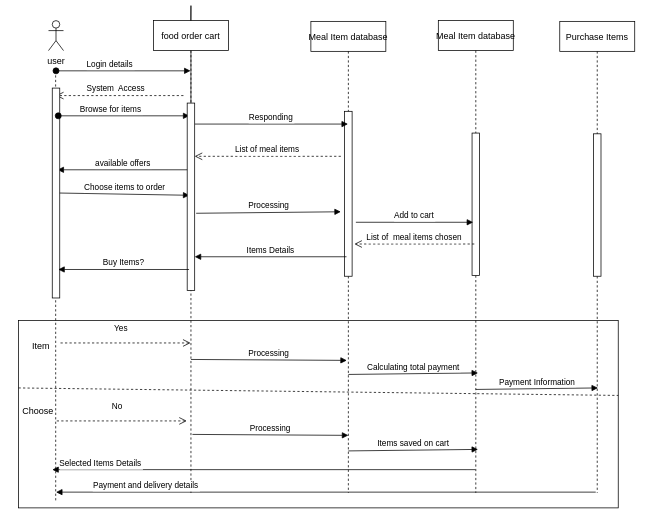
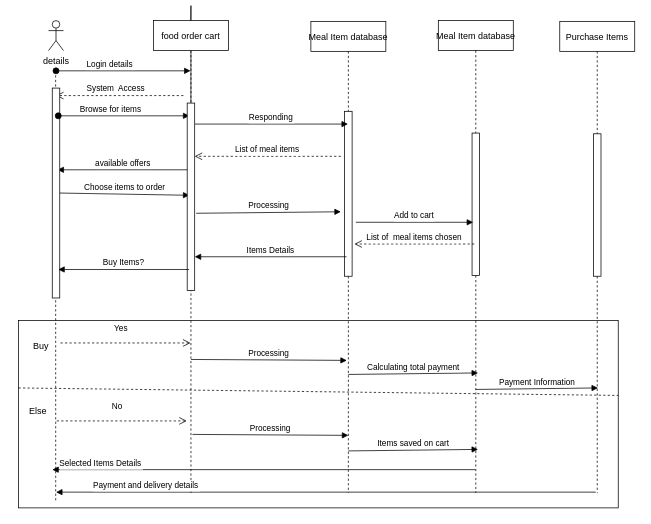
  <mxCell id="0" />
  <mxCell id="1" parent="0" />
  <mxCell id="2" style="edgeStyle=orthogonalEdgeStyle;rounded=0;orthogonalLoop=1;jettySize=auto;html=1;" edge="1" parent="1" target="15"><mxGeometry relative="1" as="geometry"><mxPoint x="253.5" y="280" as="sourcePoint" /></mxGeometry></mxCell>
  <mxCell id="3" value="Meal Item database" style="shape=umlLifeline;perimeter=lifelinePerimeter;container=1;collapsible=0;recursiveResize=0;rounded=0;shadow=0;strokeWidth=1;" parent="1" vertex="1"><mxGeometry x="414" y="21" width="100" height="629" as="geometry" /></mxCell>
  <mxCell id="4" value="" style="points=[];perimeter=orthogonalPerimeter;rounded=0;shadow=0;strokeWidth=1;" parent="3" vertex="1"><mxGeometry x="45" y="120" width="10" height="220" as="geometry" /></mxCell>
  <mxCell id="5" value="Responding" style="verticalAlign=bottom;endArrow=block;shadow=0;strokeWidth=1;" parent="1" target="3" edge="1"><mxGeometry relative="1" as="geometry"><mxPoint x="259" y="158" as="sourcePoint" /><mxPoint x="458" y="230.82" as="targetPoint" /></mxGeometry></mxCell>
  <mxCell id="6" value="available offers" style="verticalAlign=bottom;endArrow=block;entryX=1;entryY=0;shadow=0;strokeWidth=1;" parent="1" edge="1"><mxGeometry relative="1" as="geometry"><mxPoint x="250.5" y="219" as="sourcePoint" /><mxPoint x="76" y="219" as="targetPoint" /></mxGeometry></mxCell>
- <mxCell id="7" value="user" style="shape=umlActor;verticalLabelPosition=bottom;verticalAlign=top;html=1;outlineConnect=0;" vertex="1" parent="1"><mxGeometry x="64" y="20" width="20" height="40" as="geometry" /></mxCell>
+ <mxCell id="7" value="details" style="shape=umlActor;verticalLabelPosition=bottom;verticalAlign=top;html=1;outlineConnect=0;" vertex="1" parent="1"><mxGeometry x="64" y="20" width="20" height="40" as="geometry" /></mxCell>
  <mxCell id="8" value="" style="endArrow=none;dashed=1;html=1;rounded=0;startArrow=none;exitX=0.062;exitY=0.96;exitDx=0;exitDy=0;exitPerimeter=0;" edge="1" parent="1" source="35"><mxGeometry width="50" height="50" relative="1" as="geometry"><mxPoint x="74" y="650" as="sourcePoint" /><mxPoint x="73.5" y="90" as="targetPoint" /></mxGeometry></mxCell>
  <mxCell id="9" value="System  Access" style="verticalAlign=bottom;endArrow=open;dashed=1;endSize=8;shadow=0;strokeWidth=1;" edge="1" parent="1"><mxGeometry x="0.059" relative="1" as="geometry"><mxPoint x="74" y="120" as="targetPoint" /><mxPoint x="244" y="120" as="sourcePoint" /><mxPoint as="offset" /></mxGeometry></mxCell>
  <mxCell id="10" value="" style="points=[];perimeter=orthogonalPerimeter;rounded=0;shadow=0;strokeWidth=1;" vertex="1" parent="1"><mxGeometry x="69" y="110" width="10" height="280" as="geometry" /></mxCell>
  <mxCell id="11" value="Browse for items" style="verticalAlign=bottom;startArrow=oval;endArrow=block;startSize=8;shadow=0;strokeWidth=1;" edge="1" parent="1"><mxGeometry x="-0.2" relative="1" as="geometry"><mxPoint x="77" y="147" as="sourcePoint" /><mxPoint x="252" y="147" as="targetPoint" /><mxPoint as="offset" /></mxGeometry></mxCell>
  <mxCell id="12" value="List of meal items" style="verticalAlign=bottom;endArrow=open;dashed=1;endSize=8;shadow=0;strokeWidth=1;" edge="1" parent="1"><mxGeometry relative="1" as="geometry"><mxPoint x="259" y="201" as="targetPoint" /><mxPoint x="454" y="201" as="sourcePoint" /></mxGeometry></mxCell>
  <mxCell id="13" value="Choose items to order" style="verticalAlign=bottom;endArrow=block;shadow=0;strokeWidth=1;" edge="1" parent="1"><mxGeometry relative="1" as="geometry"><mxPoint x="79" y="250" as="sourcePoint" /><mxPoint x="252" y="253" as="targetPoint" /></mxGeometry></mxCell>
  <mxCell id="14" value="Processing" style="verticalAlign=bottom;endArrow=block;shadow=0;strokeWidth=1;" edge="1" parent="1"><mxGeometry relative="1" as="geometry"><mxPoint x="261" y="277" as="sourcePoint" /><mxPoint x="454" y="275" as="targetPoint" /></mxGeometry></mxCell>
  <mxCell id="15" value="food order cart" style="shape=umlLifeline;perimeter=lifelinePerimeter;container=1;collapsible=0;recursiveResize=0;rounded=0;shadow=0;strokeWidth=1;" vertex="1" parent="1"><mxGeometry x="204" y="20" width="100" height="630" as="geometry" /></mxCell>
  <mxCell id="16" value="Login details" style="verticalAlign=bottom;startArrow=oval;endArrow=block;startSize=8;shadow=0;strokeWidth=1;" edge="1" parent="15" target="15"><mxGeometry x="-0.2" relative="1" as="geometry"><mxPoint x="-130" y="67" as="sourcePoint" /><mxPoint x="45" y="87" as="targetPoint" /><mxPoint as="offset" /></mxGeometry></mxCell>
  <mxCell id="17" value="" style="points=[];perimeter=orthogonalPerimeter;rounded=0;shadow=0;strokeWidth=1;" vertex="1" parent="15"><mxGeometry x="45" y="110" width="10" height="250" as="geometry" /></mxCell>
  <mxCell id="18" value="Items Details" style="verticalAlign=bottom;endArrow=block;entryX=1;entryY=0;shadow=0;strokeWidth=1;" edge="1" parent="1"><mxGeometry relative="1" as="geometry"><mxPoint x="461.5" y="335" as="sourcePoint" /><mxPoint x="259" y="335" as="targetPoint" /></mxGeometry></mxCell>
  <mxCell id="19" value="Buy Items?" style="verticalAlign=bottom;endArrow=block;entryX=1;entryY=0;shadow=0;strokeWidth=1;" edge="1" parent="1"><mxGeometry relative="1" as="geometry"><mxPoint x="251.5" y="352" as="sourcePoint" /><mxPoint x="77" y="352" as="targetPoint" /></mxGeometry></mxCell>
  <mxCell id="20" value="Meal Item database" style="shape=umlLifeline;perimeter=lifelinePerimeter;container=1;collapsible=0;recursiveResize=0;rounded=0;shadow=0;strokeWidth=1;" vertex="1" parent="1"><mxGeometry x="584" y="20" width="100" height="630" as="geometry" /></mxCell>
  <mxCell id="21" value="" style="points=[];perimeter=orthogonalPerimeter;rounded=0;shadow=0;strokeWidth=1;" vertex="1" parent="20"><mxGeometry x="45" y="150" width="10" height="190" as="geometry" /></mxCell>
  <mxCell id="22" value="List of  meal items chosen" style="verticalAlign=bottom;endArrow=open;dashed=1;endSize=8;shadow=0;strokeWidth=1;" edge="1" parent="20"><mxGeometry relative="1" as="geometry"><mxPoint x="-112" y="298" as="targetPoint" /><mxPoint x="48" y="298" as="sourcePoint" /></mxGeometry></mxCell>
  <mxCell id="23" value="Add to cart" style="verticalAlign=bottom;endArrow=block;shadow=0;strokeWidth=1;" edge="1" parent="1"><mxGeometry relative="1" as="geometry"><mxPoint x="474" y="289" as="sourcePoint" /><mxPoint x="630.5" y="289" as="targetPoint" /></mxGeometry></mxCell>
  <mxCell id="24" value="Purchase Items" style="shape=umlLifeline;perimeter=lifelinePerimeter;container=1;collapsible=0;recursiveResize=0;rounded=0;shadow=0;strokeWidth=1;" vertex="1" parent="1"><mxGeometry x="746" y="21" width="100" height="629" as="geometry" /></mxCell>
  <mxCell id="25" value="" style="points=[];perimeter=orthogonalPerimeter;rounded=0;shadow=0;strokeWidth=1;" vertex="1" parent="24"><mxGeometry x="45" y="150" width="10" height="190" as="geometry" /></mxCell>
  <mxCell id="26" value="Yes" style="verticalAlign=bottom;endArrow=open;dashed=1;endSize=8;shadow=0;strokeWidth=1;" edge="1" parent="1" target="15"><mxGeometry x="-0.064" y="10" relative="1" as="geometry"><mxPoint x="229.5" y="450" as="targetPoint" /><mxPoint x="80" y="450" as="sourcePoint" /><mxPoint as="offset" /></mxGeometry></mxCell>
  <mxCell id="27" value="Processing" style="verticalAlign=bottom;endArrow=block;shadow=0;strokeWidth=1;entryX=0.48;entryY=0.719;entryDx=0;entryDy=0;entryPerimeter=0;" edge="1" parent="1" target="3"><mxGeometry relative="1" as="geometry"><mxPoint x="254" y="472" as="sourcePoint" /><mxPoint x="447" y="470" as="targetPoint" /></mxGeometry></mxCell>
  <mxCell id="28" value="Calculating total payment" style="verticalAlign=bottom;endArrow=block;shadow=0;strokeWidth=1;" edge="1" parent="1"><mxGeometry relative="1" as="geometry"><mxPoint x="464" y="492" as="sourcePoint" /><mxPoint x="637" y="490" as="targetPoint" /></mxGeometry></mxCell>
  <mxCell id="29" value="Payment Information" style="verticalAlign=bottom;endArrow=block;shadow=0;strokeWidth=1;" edge="1" parent="1"><mxGeometry relative="1" as="geometry"><mxPoint x="634" y="512" as="sourcePoint" /><mxPoint x="797" y="510" as="targetPoint" /></mxGeometry></mxCell>
  <mxCell id="30" value="No" style="verticalAlign=bottom;endArrow=open;dashed=1;endSize=8;shadow=0;strokeWidth=1;" edge="1" parent="1"><mxGeometry x="-0.064" y="10" relative="1" as="geometry"><mxPoint x="248.5" y="554" as="targetPoint" /><mxPoint x="75" y="554" as="sourcePoint" /><mxPoint as="offset" /></mxGeometry></mxCell>
  <mxCell id="31" value="Processing" style="verticalAlign=bottom;endArrow=block;shadow=0;strokeWidth=1;entryX=0.48;entryY=0.719;entryDx=0;entryDy=0;entryPerimeter=0;" edge="1" parent="1"><mxGeometry relative="1" as="geometry"><mxPoint x="256" y="572" as="sourcePoint" /><mxPoint x="464" y="573.251" as="targetPoint" /></mxGeometry></mxCell>
  <mxCell id="32" value="Items saved on cart" style="verticalAlign=bottom;endArrow=block;shadow=0;strokeWidth=1;" edge="1" parent="1"><mxGeometry relative="1" as="geometry"><mxPoint x="464" y="594" as="sourcePoint" /><mxPoint x="637" y="592" as="targetPoint" /></mxGeometry></mxCell>
  <mxCell id="33" value="Selected Items Details" style="verticalAlign=bottom;endArrow=block;entryX=1;entryY=0;shadow=0;strokeWidth=1;" edge="1" parent="1"><mxGeometry x="0.77" y="1" relative="1" as="geometry"><mxPoint x="633.5" y="619" as="sourcePoint" /><mxPoint x="69" y="619" as="targetPoint" /><mxPoint as="offset" /></mxGeometry></mxCell>
  <mxCell id="34" value="Payment and delivery details" style="verticalAlign=bottom;endArrow=block;entryX=1;entryY=0;shadow=0;strokeWidth=1;exitX=0.48;exitY=1;exitDx=0;exitDy=0;exitPerimeter=0;" edge="1" parent="1"><mxGeometry x="0.667" relative="1" as="geometry"><mxPoint x="794" y="649" as="sourcePoint" /><mxPoint x="74" y="649" as="targetPoint" /><mxPoint as="offset" /></mxGeometry></mxCell>
  <mxCell id="35" value="" style="rounded=0;whiteSpace=wrap;html=1;fillColor=none;" vertex="1" parent="1"><mxGeometry y="420" width="800" height="250" as="geometry" x="24" /></mxCell>
  <mxCell id="36" value="" style="endArrow=none;dashed=1;html=1;rounded=0;exitX=0;exitY=0.36;exitDx=0;exitDy=0;exitPerimeter=0;" edge="1" parent="1" source="35"><mxGeometry width="50" height="50" relative="1" as="geometry"><mxPoint x="344" y="480" as="sourcePoint" /><mxPoint x="824" y="520" as="targetPoint" /></mxGeometry></mxCell>
- <mxCell id="37" value="Item" style="text;html=1;strokeColor=none;fillColor=none;align=center;verticalAlign=middle;whiteSpace=wrap;rounded=0;" vertex="1" parent="1"><mxGeometry y="440" width="60" height="30" as="geometry" x="24" /></mxCell>
- <mxCell id="38" value="Choose" style="text;html=1;strokeColor=none;fillColor=none;align=center;verticalAlign=middle;whiteSpace=wrap;rounded=0;" vertex="1" parent="1"><mxGeometry x="20" y="526" width="60" height="30" as="geometry" /></mxCell>
+ <mxCell id="37" value="Buy" style="text;html=1;strokeColor=none;fillColor=none;align=center;verticalAlign=middle;whiteSpace=wrap;rounded=0;" vertex="1" parent="1"><mxGeometry y="440" width="60" height="30" as="geometry" x="24" /></mxCell>
+ <mxCell id="38" value="Else" style="text;html=1;strokeColor=none;fillColor=none;align=center;verticalAlign=middle;whiteSpace=wrap;rounded=0;" vertex="1" parent="1"><mxGeometry x="20" y="526" width="60" height="30" as="geometry" /></mxCell>
